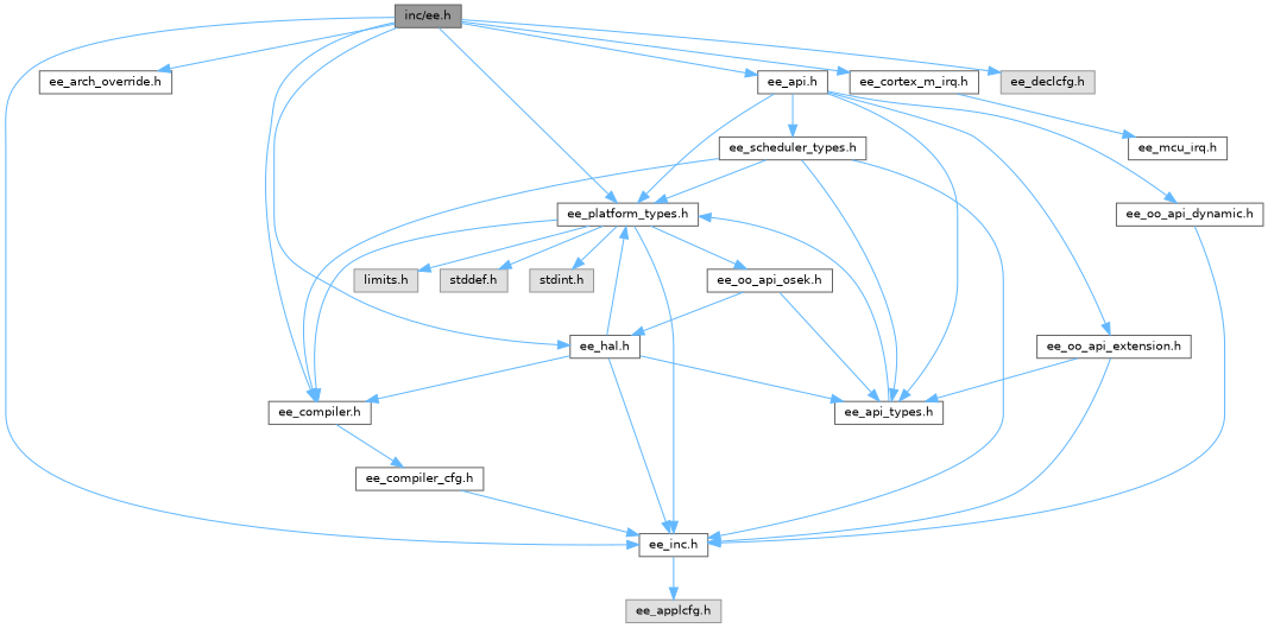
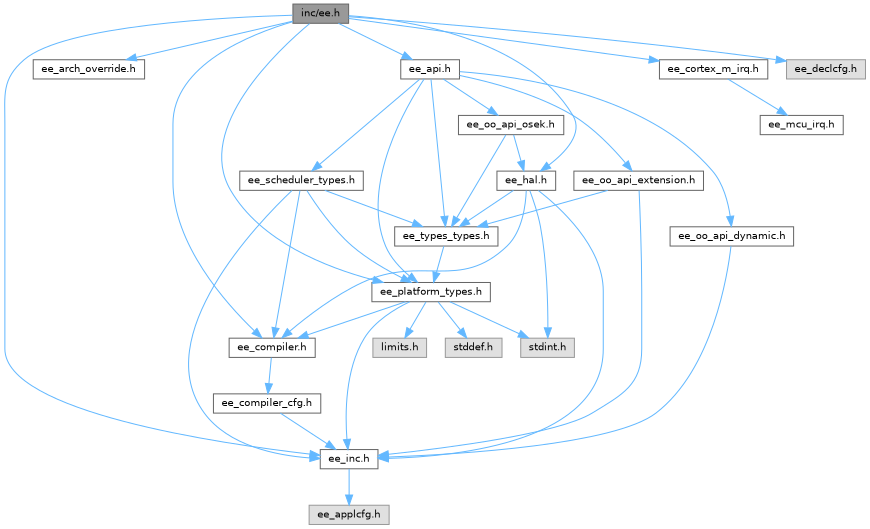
  digraph {
    node [color=grey40 fillcolor=white fontname=Helvetica fontsize=10 shape=box style=filled]
    edge [color=steelblue1 fontname=Helvetica fontsize=10 labelfontname=Helvetica labelfontsize=10 style=solid]
    n1 [color=gray40 fillcolor=grey60 fontcolor=black height=0.2 label="inc/ee.h" width=0.4]
    n2 [height=0.2 label="ee_inc.h" width=0.4]
    n3 [height=0.2 label="ee_arch_override.h" width=0.4]
    n4 [height=0.2 label="ee_compiler.h" width=0.4]
    n5 [height=0.2 label="ee_platform_types.h" width=0.4]
    n6 [height=0.2 label="ee_hal.h" width=0.4]
    n7 [height=0.2 label="ee_api.h" width=0.4]
    n8 [height=0.2 label="ee_cortex_m_irq.h" width=0.4]
    n9 [color=grey60 fillcolor="#E0E0E0" height=0.2 label="ee_declcfg.h" width=0.4]
    n10 [color=grey60 fillcolor="#E0E0E0" height=0.2 label="ee_applcfg.h" width=0.4]
    n11 [height=0.2 label="ee_compiler_cfg.h" width=0.4]
    n12 [color=grey60 fillcolor="#E0E0E0" height=0.2 label="limits.h" width=0.4]
    n13 [color=grey60 fillcolor="#E0E0E0" height=0.2 label="stddef.h" width=0.4]
    n14 [color=grey60 fillcolor="#E0E0E0" height=0.2 label="stdint.h" width=0.4]
-   n15 [height=0.2 label="ee_api_types.h" width=0.4]
+   n15 [height=0.2 label="ee_types_types.h" width=0.4]
    n16 [height=0.2 label="ee_oo_api_osek.h" width=0.4]
    n17 [height=0.2 label="ee_oo_api_dynamic.h" width=0.4]
    n18 [height=0.2 label="ee_oo_api_extension.h" width=0.4]
    n19 [height=0.2 label="ee_scheduler_types.h" width=0.4]
    n20 [height=0.2 label="ee_mcu_irq.h" width=0.4]
    n1 -> n2
    n1 -> n3
    n1 -> n4
    n1 -> n5
    n1 -> n6
    n1 -> n7
    n1 -> n8
    n1 -> n9
    n2 -> n10
    n4 -> n11
    n5 -> n2
    n5 -> n4
    n5 -> n12
    n5 -> n13
    n5 -> n14
    n6 -> n2
    n6 -> n4
-   n6 -> n5
+   n6 -> n14
    n6 -> n15
    n7 -> n5
    n7 -> n15
-   n5 -> n16
+   n7 -> n16
    n7 -> n17
    n7 -> n18
    n7 -> n19
    n8 -> n20
    n11 -> n2
    n15 -> n5
    n16 -> n6
    n16 -> n15
    n17 -> n2
    n18 -> n2
    n18 -> n15
    n19 -> n2
    n19 -> n4
    n19 -> n5
    n19 -> n15
  }
